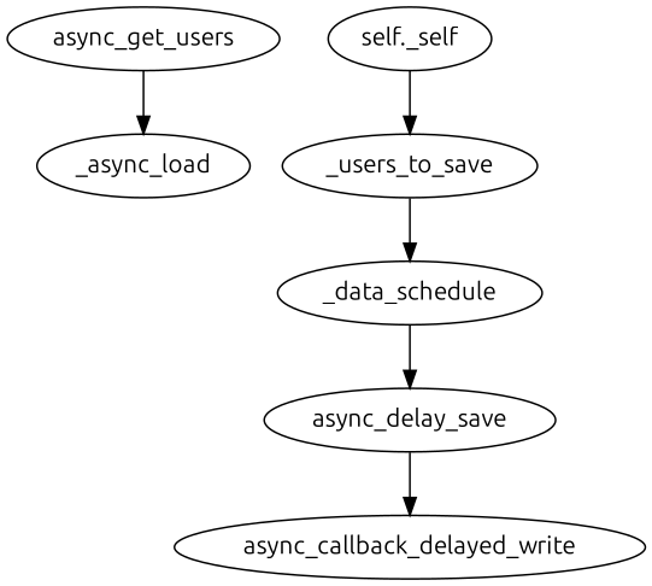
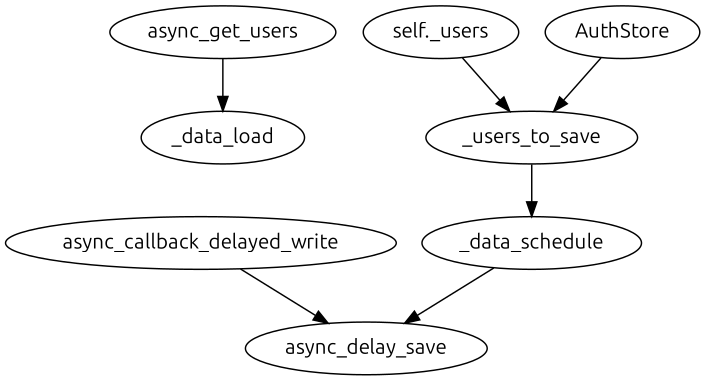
  digraph {
    fontname=Ubuntu
    node [fontname=Ubuntu]
    edge [fontname=Ubuntu]
    async_get_users
-   _async_load
+   _async_load [label=_data_load]
    n3 [label=_users_to_save]
-   "self._users" [label="self._self"]
+   "self._users"
    n5 [label=_data_schedule]
    async_delay_save
    async_callback_delayed_write
+   AuthStore
    async_get_users -> _async_load
    n3 -> n5
    "self._users" -> n3
    n5 -> async_delay_save
-   async_delay_save -> async_callback_delayed_write
+   async_callback_delayed_write -> async_delay_save
+   AuthStore -> n3
  }
